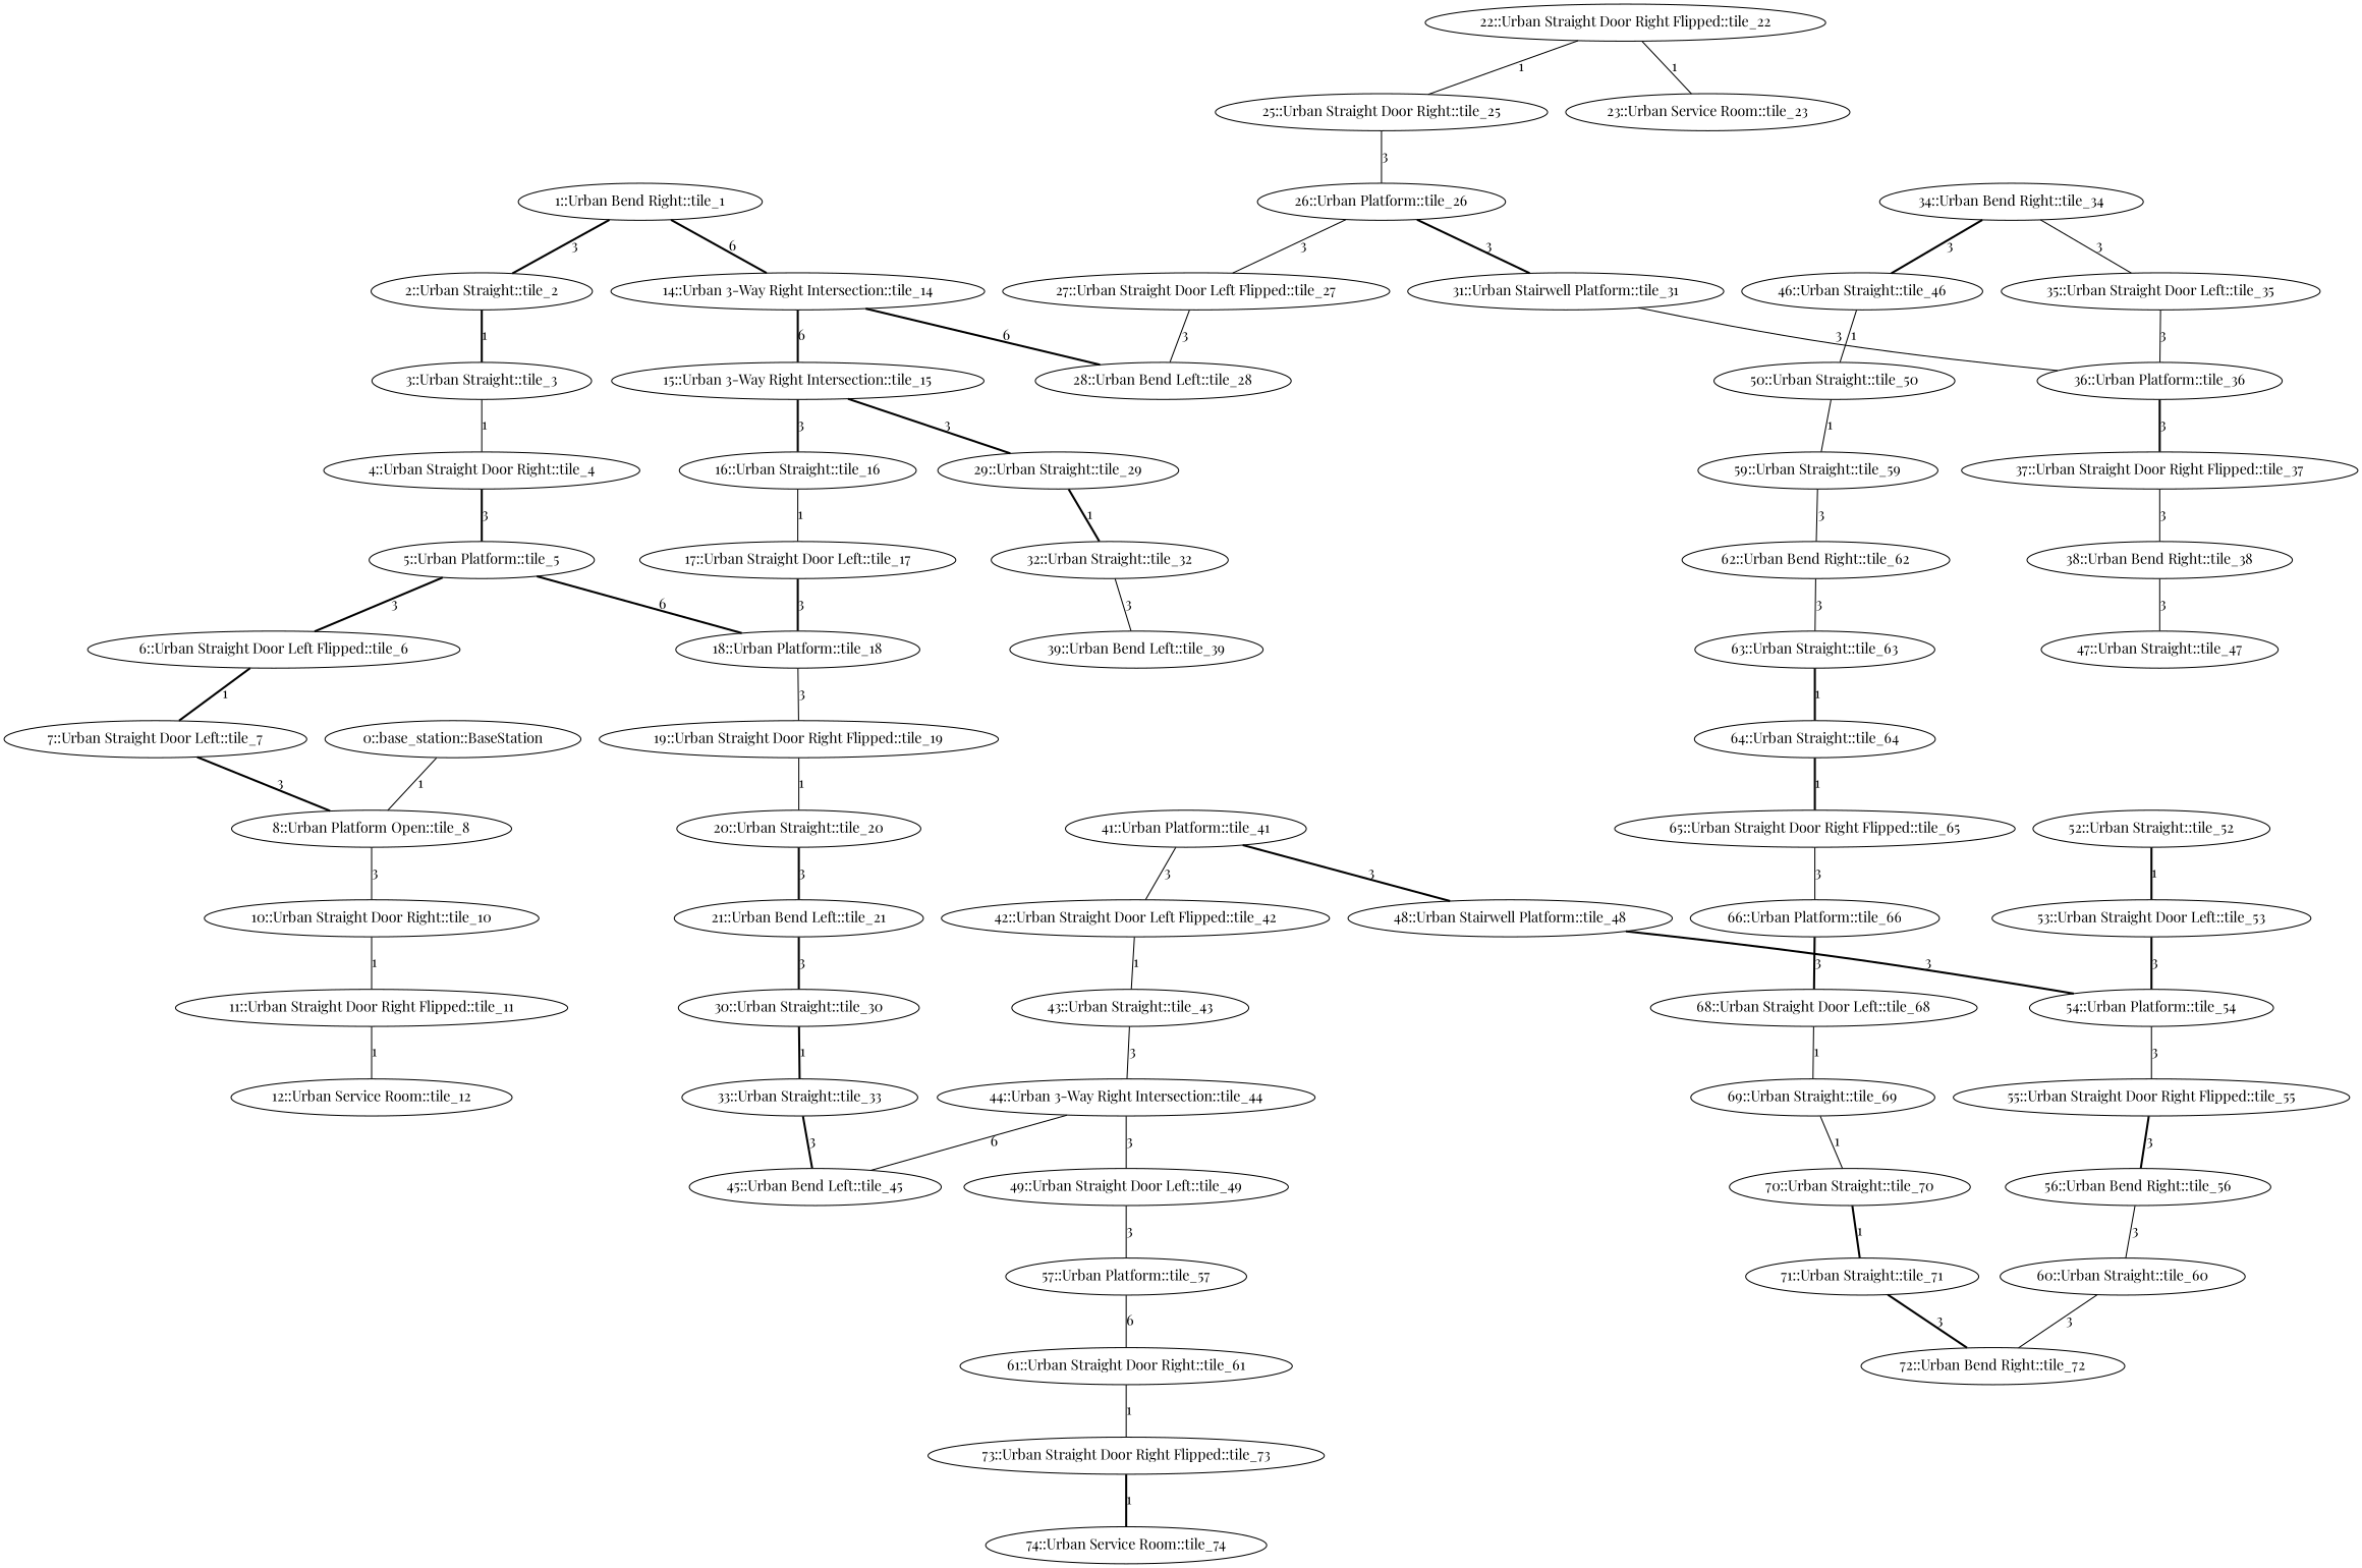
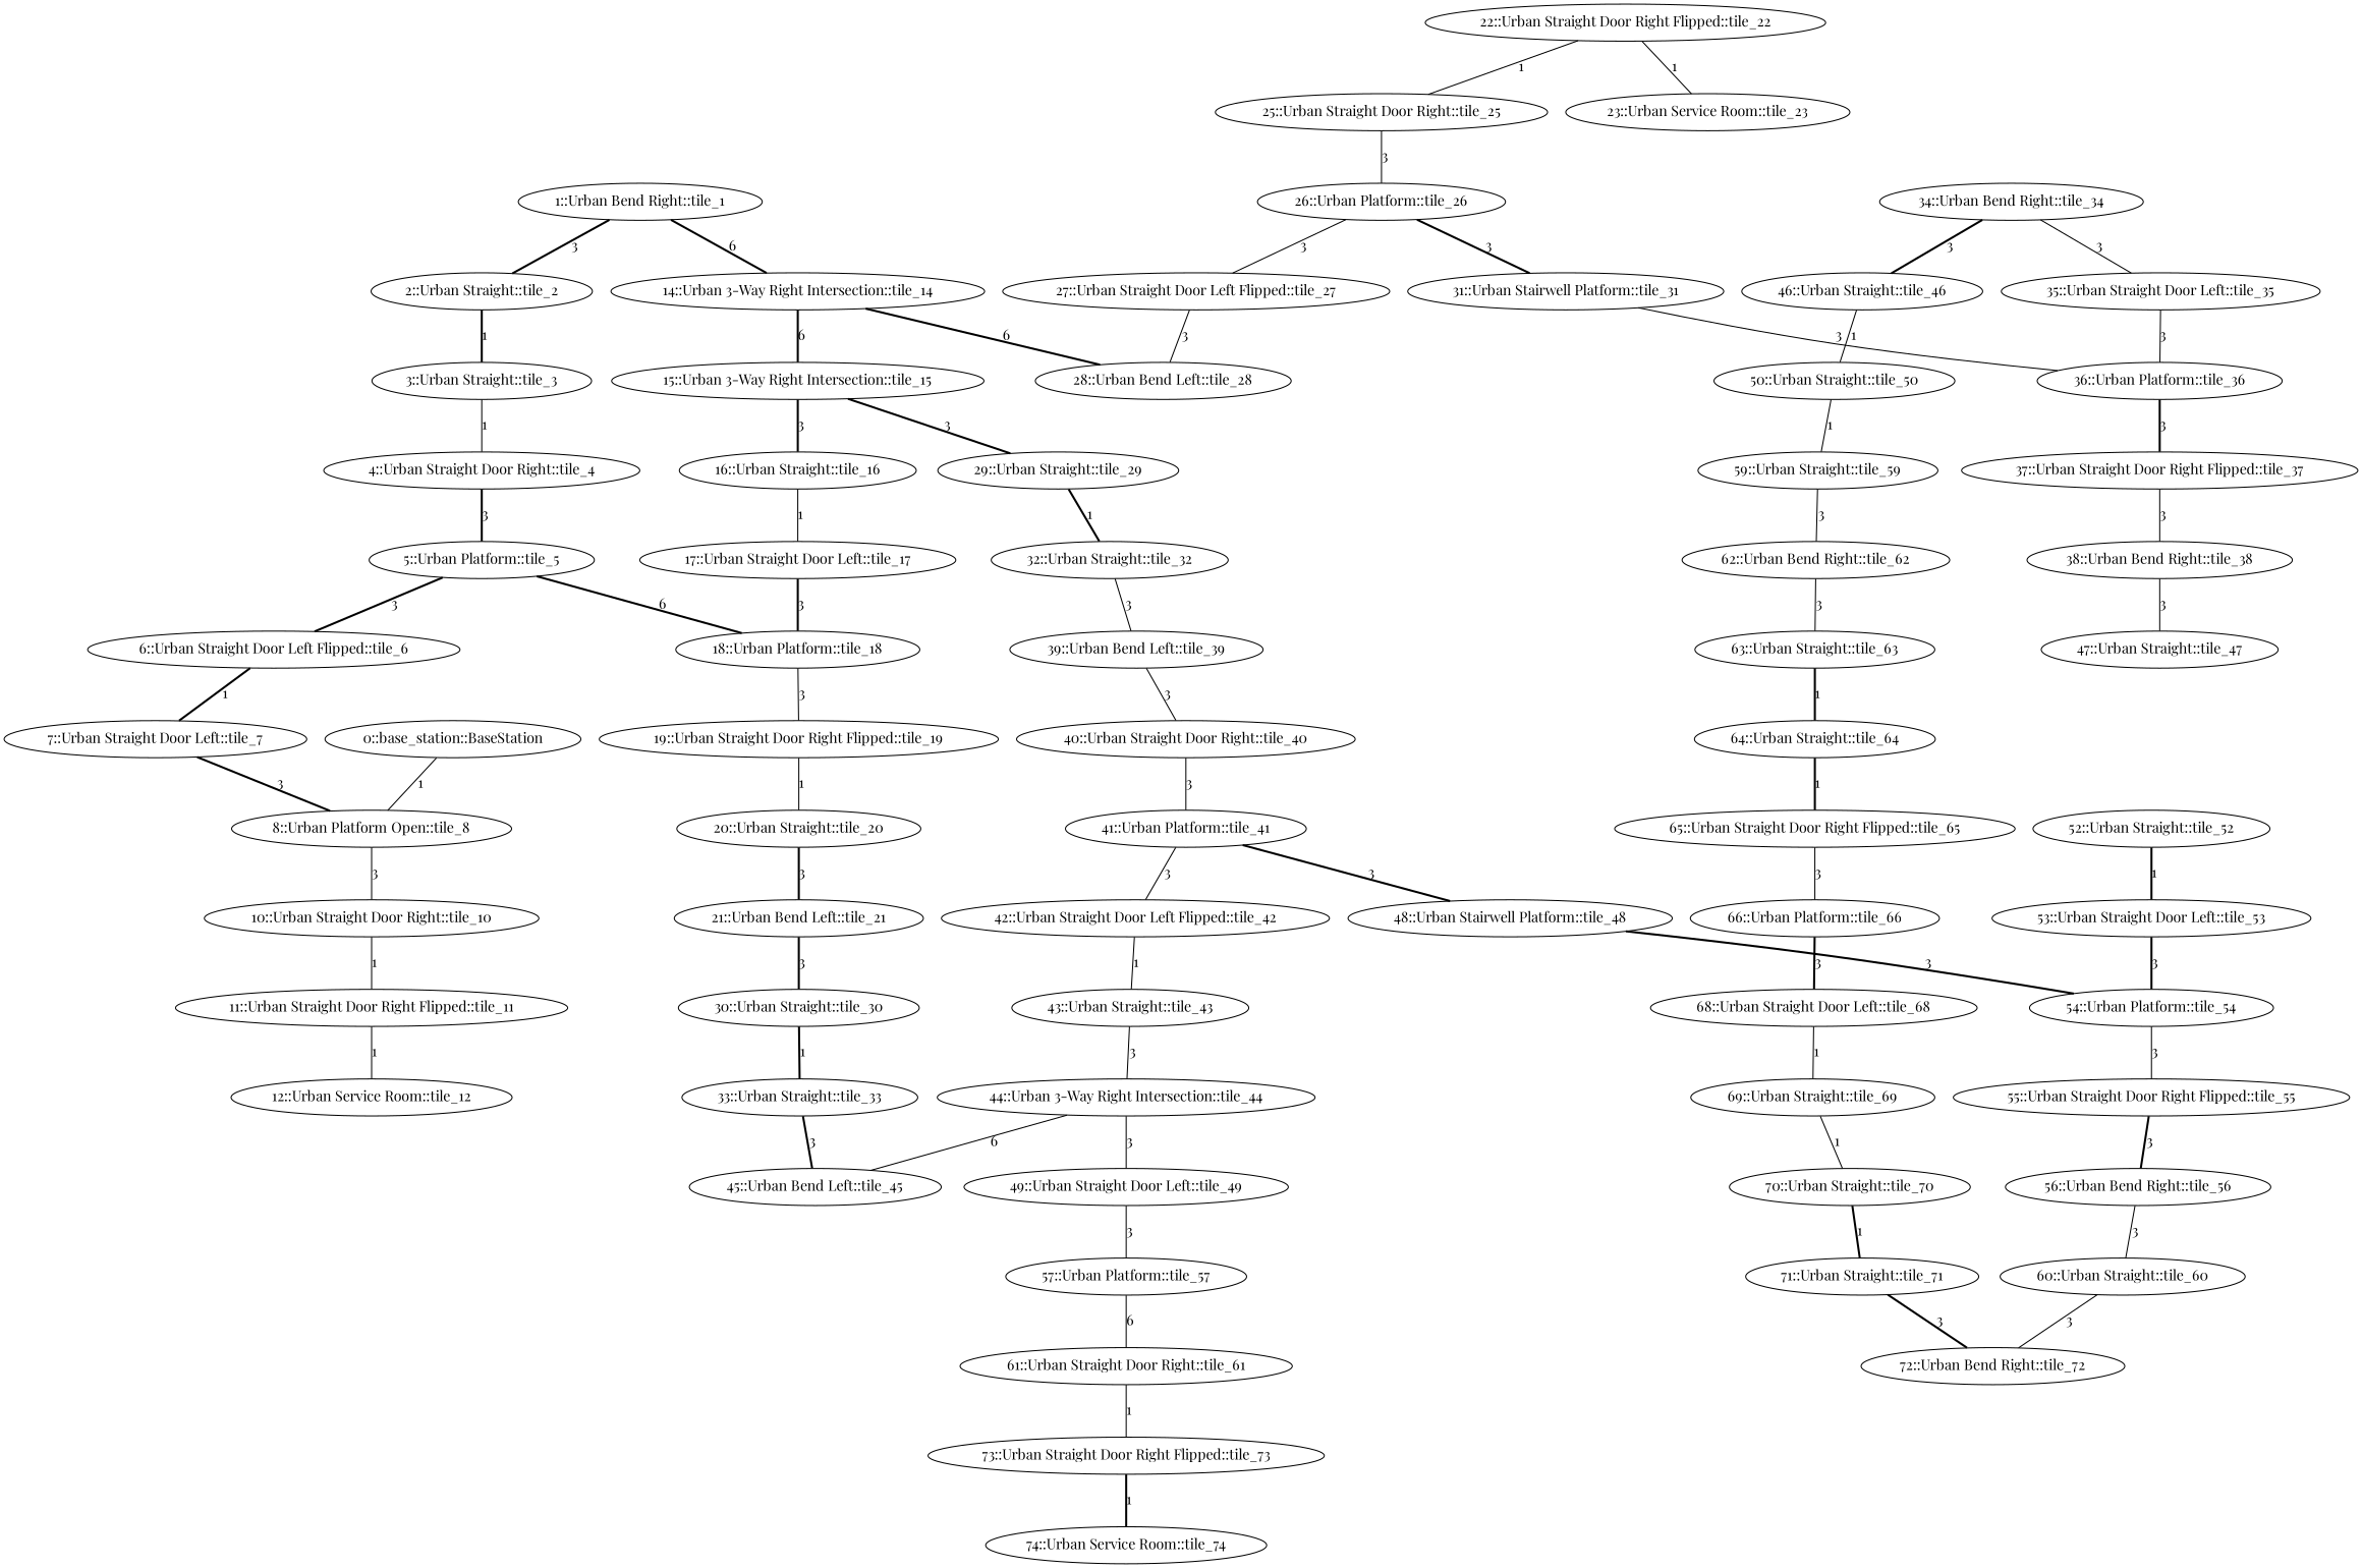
  graph {
    fontname="Playfair Display"
    node [fontname="Playfair Display"]
    edge [fontname="Playfair Display" style=solid]
    n1 [label="0::base_station::BaseStation"]
    n2 [label="8::Urban Platform Open::tile_8"]
    n3 [label="10::Urban Straight Door Right::tile_10"]
    n4 [label="1::Urban Bend Right::tile_1"]
    n5 [label="2::Urban Straight::tile_2"]
    n6 [label="14::Urban 3-Way Right Intersection::tile_14"]
    n7 [label="3::Urban Straight::tile_3"]
    n8 [label="15::Urban 3-Way Right Intersection::tile_15"]
    n9 [label="28::Urban Bend Left::tile_28"]
    n10 [label="4::Urban Straight Door Right::tile_4"]
    n11 [label="5::Urban Platform::tile_5"]
    n12 [label="6::Urban Straight Door Left Flipped::tile_6"]
    n13 [label="18::Urban Platform::tile_18"]
    n14 [label="7::Urban Straight Door Left::tile_7"]
    n15 [label="19::Urban Straight Door Right Flipped::tile_19"]
    n16 [label="11::Urban Straight Door Right Flipped::tile_11"]
    n17 [label="12::Urban Service Room::tile_12"]
    n18 [label="16::Urban Straight::tile_16"]
    n19 [label="29::Urban Straight::tile_29"]
    n20 [label="17::Urban Straight Door Left::tile_17"]
    n21 [label="32::Urban Straight::tile_32"]
    n22 [label="20::Urban Straight::tile_20"]
    n23 [label="21::Urban Bend Left::tile_21"]
    n24 [label="30::Urban Straight::tile_30"]
    n25 [label="33::Urban Straight::tile_33"]
    n26 [label="22::Urban Straight Door Right Flipped::tile_22"]
    n27 [label="23::Urban Service Room::tile_23"]
    n28 [label="25::Urban Straight Door Right::tile_25"]
    n29 [label="26::Urban Platform::tile_26"]
    n30 [label="27::Urban Straight Door Left Flipped::tile_27"]
    n31 [label="31::Urban Stairwell Platform::tile_31"]
    n32 [label="36::Urban Platform::tile_36"]
    n33 [label="39::Urban Bend Left::tile_39"]
    n34 [label="45::Urban Bend Left::tile_45"]
    n35 [label="37::Urban Straight Door Right Flipped::tile_37"]
+   n36 [label="40::Urban Straight Door Right::tile_40"]
    n37 [label="34::Urban Bend Right::tile_34"]
    n38 [label="35::Urban Straight Door Left::tile_35"]
    n39 [label="46::Urban Straight::tile_46"]
    n40 [label="50::Urban Straight::tile_50"]
    n41 [label="38::Urban Bend Right::tile_38"]
    n42 [label="47::Urban Straight::tile_47"]
    n43 [label="41::Urban Platform::tile_41"]
    n44 [label="42::Urban Straight Door Left Flipped::tile_42"]
    n45 [label="48::Urban Stairwell Platform::tile_48"]
    n46 [label="43::Urban Straight::tile_43"]
    n47 [label="54::Urban Platform::tile_54"]
    n48 [label="44::Urban 3-Way Right Intersection::tile_44"]
    n49 [label="49::Urban Straight Door Left::tile_49"]
    n50 [label="57::Urban Platform::tile_57"]
    n51 [label="59::Urban Straight::tile_59"]
    n52 [label="55::Urban Straight Door Right Flipped::tile_55"]
    n53 [label="61::Urban Straight Door Right::tile_61"]
    n54 [label="62::Urban Bend Right::tile_62"]
    n55 [label="52::Urban Straight::tile_52"]
    n56 [label="53::Urban Straight Door Left::tile_53"]
    n57 [label="56::Urban Bend Right::tile_56"]
    n58 [label="60::Urban Straight::tile_60"]
    n59 [label="72::Urban Bend Right::tile_72"]
    n60 [label="73::Urban Straight Door Right Flipped::tile_73"]
    n61 [label="63::Urban Straight::tile_63"]
    n62 [label="74::Urban Service Room::tile_74"]
    n63 [label="64::Urban Straight::tile_64"]
    n64 [label="65::Urban Straight Door Right Flipped::tile_65"]
    n65 [label="66::Urban Platform::tile_66"]
    n66 [label="68::Urban Straight Door Left::tile_68"]
    n67 [label="69::Urban Straight::tile_69"]
    n68 [label="70::Urban Straight::tile_70"]
    n69 [label="71::Urban Straight::tile_71"]
    n1 -- n2 [label=1]
    n2 -- n3 [label=3]
    n3 -- n16 [label=1]
    n4 -- n5 [label=3 style=bold]
    n4 -- n6 [label=6 style=bold]
    n5 -- n7 [label=1 style=bold]
    n6 -- n8 [label=6 style=bold]
    n6 -- n9 [label=6 style=bold]
    n7 -- n10 [label=1]
    n8 -- n18 [label=3 style=bold]
    n8 -- n19 [label=3 style=bold]
    n10 -- n11 [label=3 style=bold]
    n11 -- n12 [label=3 style=bold]
    n11 -- n13 [label=6 style=bold]
    n12 -- n14 [label=1 style=bold]
    n13 -- n15 [label=3]
    n14 -- n2 [label=3 style=bold]
    n15 -- n22 [label=1]
    n16 -- n17 [label=1]
    n18 -- n20 [label=1]
    n19 -- n21 [label=1 style=bold]
    n20 -- n13 [label=3 style=bold]
    n21 -- n33 [label=3]
    n22 -- n23 [label=3 style=bold]
    n23 -- n24 [label=3 style=bold]
    n24 -- n25 [label=1 style=bold]
    n25 -- n34 [label=3 style=bold]
    n26 -- n27 [label=1]
    n26 -- n28 [label=1]
    n28 -- n29 [label=3]
    n29 -- n30 [label=3]
    n29 -- n31 [label=3 style=bold]
    n30 -- n9 [label=3]
    n31 -- n32 [label=3]
    n32 -- n35 [label=3 style=bold]
+   n33 -- n36 [label=3]
    n35 -- n41 [label=3]
+   n36 -- n43 [label=3]
    n37 -- n38 [label=3]
    n37 -- n39 [label=3 style=bold]
    n38 -- n32 [label=3]
    n39 -- n40 [label=1]
    n40 -- n51 [label=1]
    n41 -- n42 [label=3]
    n43 -- n44 [label=3]
    n43 -- n45 [label=3 style=bold]
    n44 -- n46 [label=1]
    n45 -- n47 [label=3 style=bold]
    n46 -- n48 [label=3]
    n47 -- n52 [label=3]
    n48 -- n34 [label=6]
    n48 -- n49 [label=3]
    n49 -- n50 [label=3]
    n50 -- n53 [label=6]
    n51 -- n54 [label=3]
    n52 -- n57 [label=3 style=bold]
    n53 -- n60 [label=1]
    n54 -- n61 [label=3]
    n55 -- n56 [label=1 style=bold]
    n56 -- n47 [label=3 style=bold]
    n57 -- n58 [label=3]
    n58 -- n59 [label=3]
    n60 -- n62 [label=1 style=bold]
    n61 -- n63 [label=1 style=bold]
    n63 -- n64 [label=1 style=bold]
    n64 -- n65 [label=3]
    n65 -- n66 [label=3 style=bold]
    n66 -- n67 [label=1]
    n67 -- n68 [label=1]
    n68 -- n69 [label=1 style=bold]
    n69 -- n59 [label=3 style=bold]
  }
